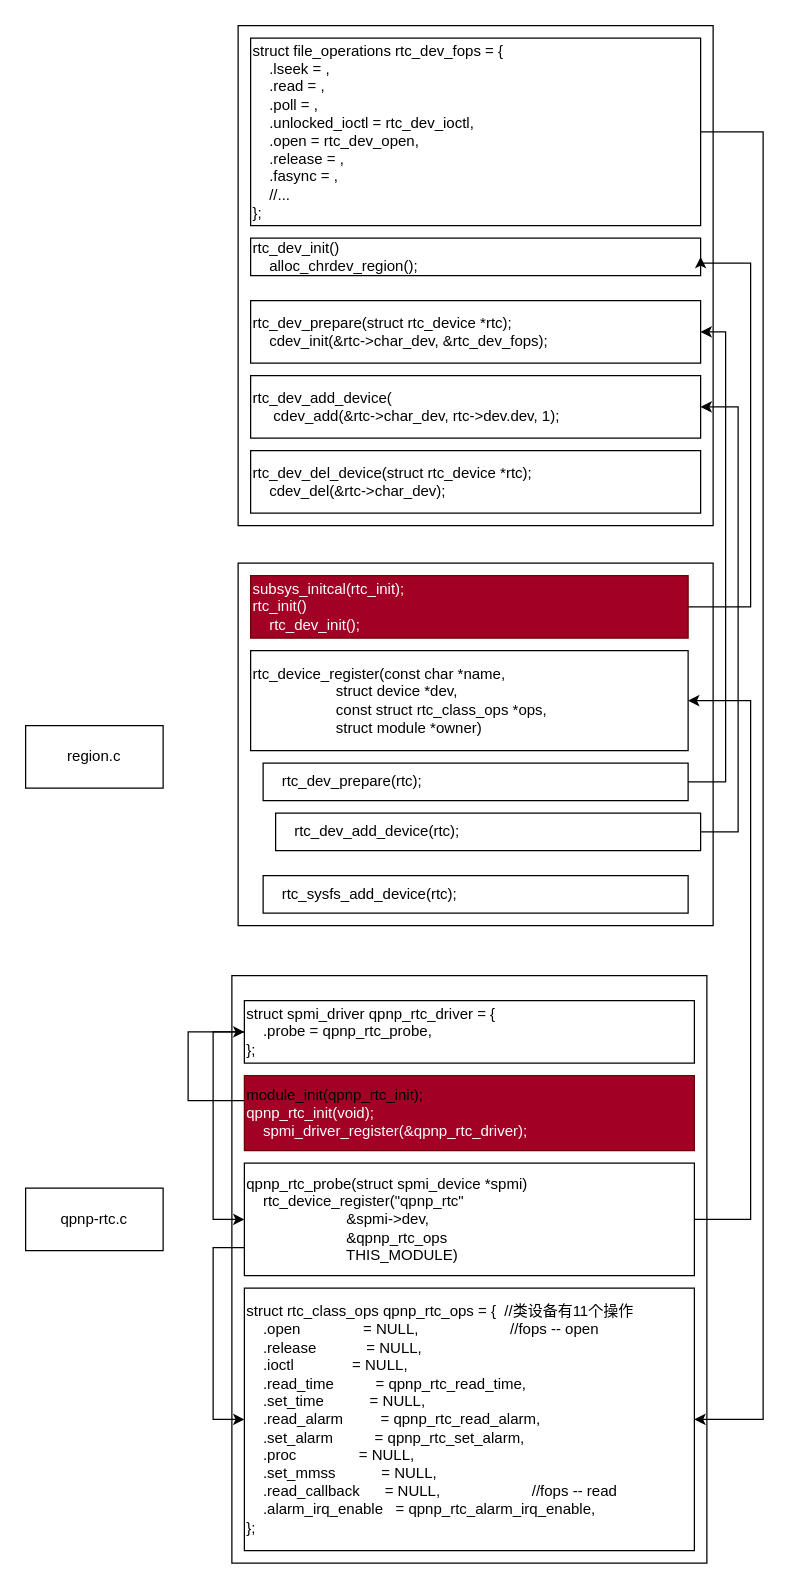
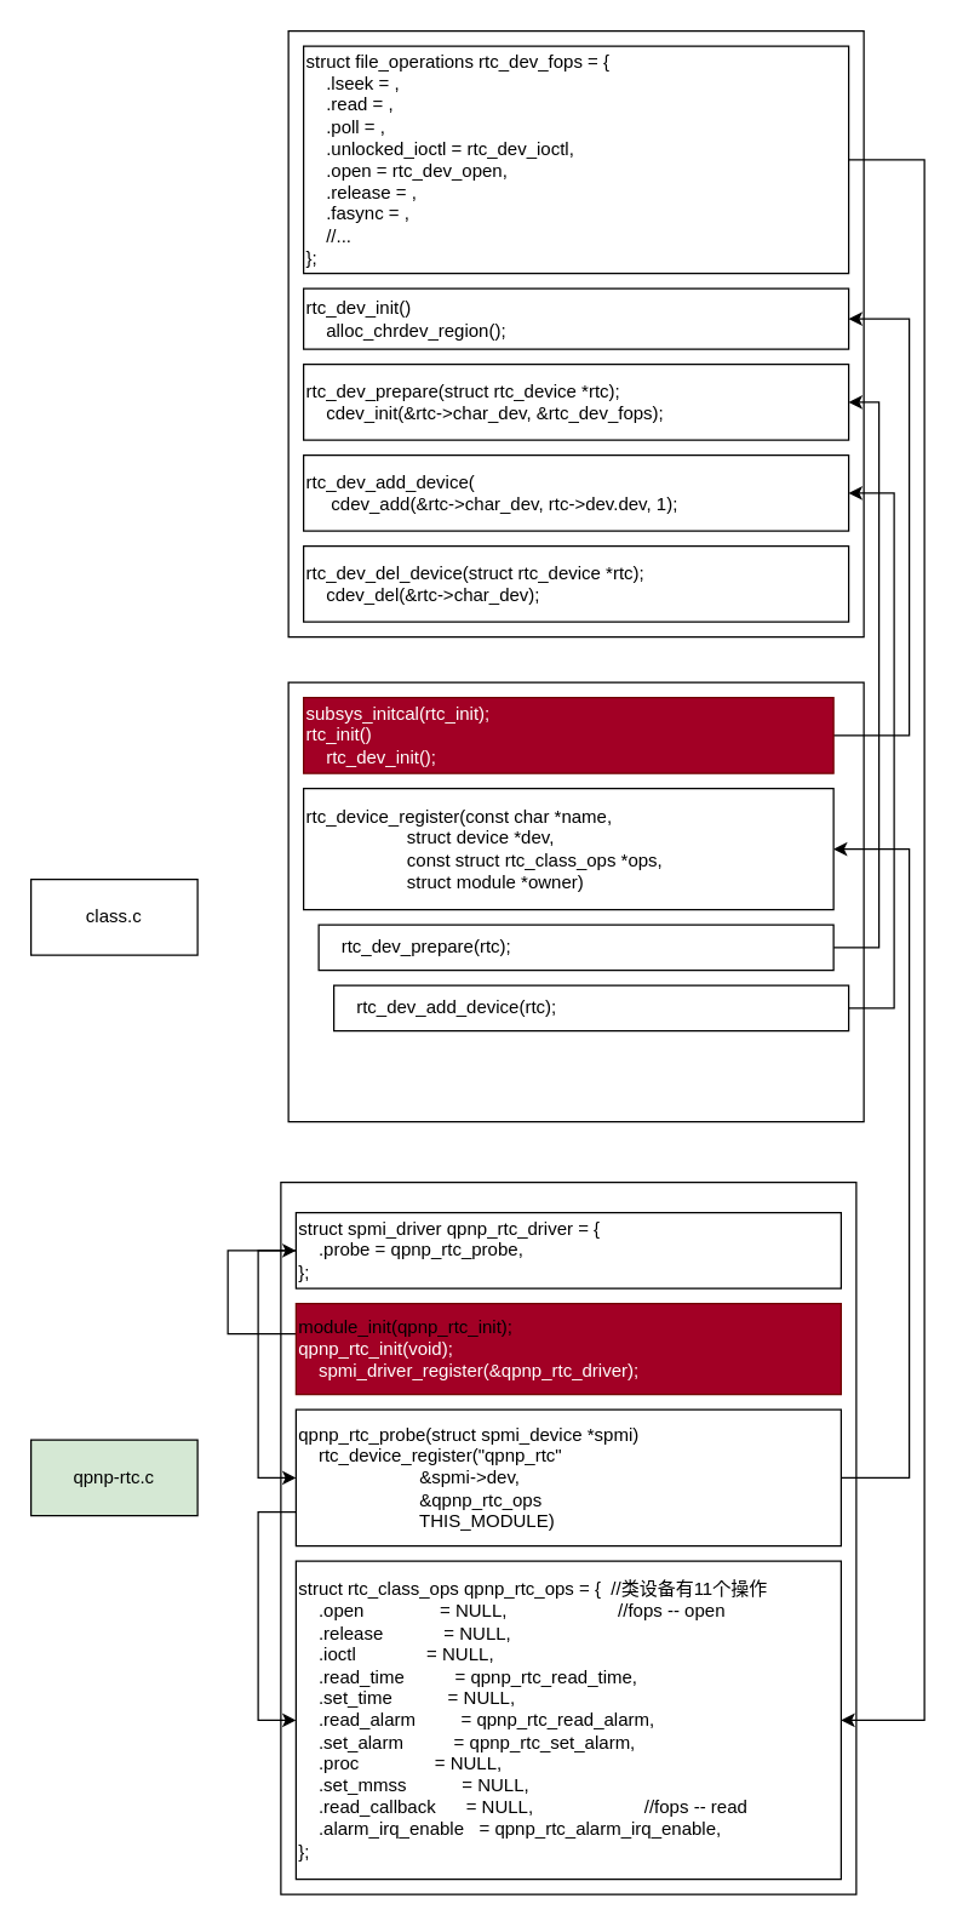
  <mxCell id="0" />
  <mxCell id="1" parent="0" />
- <mxCell id="2" value="region.c" style="html=1;whiteSpace=wrap;" vertex="1" parent="1"><mxGeometry x="20" y="580" width="110" height="50" as="geometry" /></mxCell>
- <mxCell id="3" value="qpnp-rtc.c" style="html=1;whiteSpace=wrap;" vertex="1" parent="1"><mxGeometry x="20" y="950" width="110" height="50" as="geometry" /></mxCell>
+ <mxCell id="2" value="class.c" style="html=1;whiteSpace=wrap;" vertex="1" parent="1"><mxGeometry x="20" y="580" width="110" height="50" as="geometry" /></mxCell>
+ <mxCell id="3" value="qpnp-rtc.c" style="html=1;whiteSpace=wrap;fillColor=#d5e8d4;" vertex="1" parent="1"><mxGeometry x="20" y="950" width="110" height="50" as="geometry" /></mxCell>
  <mxCell id="4" value="" style="html=1;whiteSpace=wrap;align=left;" vertex="1" parent="1"><mxGeometry x="190" y="20" width="380" height="400" as="geometry" /></mxCell>
  <mxCell id="5" value="&lt;div&gt;&lt;br&gt;&lt;/div&gt;&lt;div&gt;&lt;br&gt;&lt;/div&gt;" style="html=1;whiteSpace=wrap;align=left;" vertex="1" parent="1"><mxGeometry x="190" y="450" width="380" height="290" as="geometry" /></mxCell>
  <mxCell id="6" value="&lt;div&gt;&lt;br&gt;&lt;/div&gt;&lt;div&gt;&lt;br&gt;&lt;/div&gt;" style="html=1;whiteSpace=wrap;align=left;" vertex="1" parent="1"><mxGeometry x="185" y="780" width="380" height="470" as="geometry" /></mxCell>
  <mxCell id="7" style="edgeStyle=orthogonalEdgeStyle;rounded=0;orthogonalLoop=1;jettySize=auto;html=1;entryX=0;entryY=0.5;entryDx=0;entryDy=0;" edge="1" parent="1" source="8" target="13"><mxGeometry relative="1" as="geometry"><Array as="points"><mxPoint x="170" y="825" /><mxPoint x="170" y="975" /></Array></mxGeometry></mxCell>
  <mxCell id="8" value="&lt;div style=&quot;&quot;&gt;struct spmi_driver qpnp_rtc_driver = {&lt;/div&gt;&lt;div style=&quot;&quot;&gt;&amp;nbsp; &amp;nbsp; .probe = qpnp_rtc_probe,&lt;/div&gt;&lt;div style=&quot;&quot;&gt;};&lt;/div&gt;" style="html=1;whiteSpace=wrap;align=left;" vertex="1" parent="1"><mxGeometry x="195" y="800" width="360" height="50" as="geometry" /></mxCell>
  <mxCell id="9" style="edgeStyle=orthogonalEdgeStyle;rounded=0;orthogonalLoop=1;jettySize=auto;html=1;entryX=0;entryY=0.5;entryDx=0;entryDy=0;fontStyle=0;fontSize=11;startSize=6;jumpSize=6;" edge="1" parent="1" source="10" target="8"><mxGeometry relative="1" as="geometry"><Array as="points"><mxPoint x="150" y="880" /><mxPoint x="150" y="825" /></Array></mxGeometry></mxCell>
  <mxCell id="10" value="&lt;div&gt;&lt;div style=&quot;&quot;&gt;&lt;span style=&quot;background-color: transparent; color: light-dark(rgb(0, 0, 0), rgb(255, 255, 255));&quot;&gt;module_init(qpnp_rtc_init);&lt;/span&gt;&lt;/div&gt;&lt;div style=&quot;&quot;&gt;qpnp_rtc_init(void);&lt;/div&gt;&lt;div style=&quot;&quot;&gt;&amp;nbsp; &amp;nbsp; spmi_driver_register(&amp;amp;qpnp_rtc_driver);&lt;/div&gt;&lt;/div&gt;" style="html=1;whiteSpace=wrap;align=left;fillColor=#a20025;fontColor=#ffffff;strokeColor=#6F0000;" vertex="1" parent="1"><mxGeometry x="195" y="860" width="360" height="60" as="geometry" /></mxCell>
  <mxCell id="11" style="edgeStyle=orthogonalEdgeStyle;rounded=0;orthogonalLoop=1;jettySize=auto;html=1;exitX=1;exitY=0.5;exitDx=0;exitDy=0;entryX=1;entryY=0.5;entryDx=0;entryDy=0;" edge="1" parent="1" source="13" target="15"><mxGeometry relative="1" as="geometry"><mxPoint x="650" y="600" as="targetPoint" /><Array as="points"><mxPoint x="600" y="975" /><mxPoint x="600" y="560" /></Array></mxGeometry></mxCell>
  <mxCell id="12" style="edgeStyle=orthogonalEdgeStyle;rounded=0;orthogonalLoop=1;jettySize=auto;html=1;exitX=0;exitY=0.75;exitDx=0;exitDy=0;entryX=0;entryY=0.5;entryDx=0;entryDy=0;" edge="1" parent="1" source="13" target="14"><mxGeometry relative="1" as="geometry"><Array as="points"><mxPoint x="170" y="998" /><mxPoint x="170" y="1135" /></Array></mxGeometry></mxCell>
  <mxCell id="13" value="&lt;div&gt;&lt;div style=&quot;&quot;&gt;&lt;span style=&quot;background-color: transparent; color: light-dark(rgb(0, 0, 0), rgb(255, 255, 255));&quot;&gt;qpnp_rtc_probe(struct spmi_device *spmi)&lt;/span&gt;&lt;/div&gt;&lt;div style=&quot;&quot;&gt;&amp;nbsp; &amp;nbsp; rtc_device_register(&quot;qpnp_rtc&quot;&lt;/div&gt;&lt;div style=&quot;&quot;&gt;&amp;nbsp; &amp;nbsp; &amp;nbsp; &amp;nbsp; &amp;nbsp; &amp;nbsp; &amp;nbsp; &amp;nbsp; &amp;nbsp; &amp;nbsp; &amp;nbsp; &amp;nbsp; &amp;amp;spmi-&amp;gt;dev,&lt;/div&gt;&lt;div style=&quot;&quot;&gt;&amp;nbsp; &amp;nbsp; &amp;nbsp; &amp;nbsp; &amp;nbsp; &amp;nbsp; &amp;nbsp; &amp;nbsp; &amp;nbsp; &amp;nbsp; &amp;nbsp; &amp;nbsp; &amp;amp;qpnp_rtc_ops&lt;/div&gt;&lt;div style=&quot;&quot;&gt;&amp;nbsp; &amp;nbsp; &amp;nbsp; &amp;nbsp; &amp;nbsp; &amp;nbsp; &amp;nbsp; &amp;nbsp; &amp;nbsp; &amp;nbsp; &amp;nbsp; &amp;nbsp; THIS_MODULE)&lt;/div&gt;&lt;/div&gt;" style="html=1;whiteSpace=wrap;align=left;" vertex="1" parent="1"><mxGeometry x="195" y="930" width="360" height="90" as="geometry" /></mxCell>
  <mxCell id="14" value="&lt;div&gt;&lt;div style=&quot;&quot;&gt;&lt;span style=&quot;background-color: transparent; color: light-dark(rgb(0, 0, 0), rgb(255, 255, 255));&quot;&gt;struct rtc_class_ops qpnp_rtc_ops = {&amp;nbsp; //类设备有11个操作&lt;/span&gt;&lt;/div&gt;&lt;div style=&quot;&quot;&gt;&amp;nbsp; &amp;nbsp; .open&amp;nbsp; &amp;nbsp; &amp;nbsp; &amp;nbsp; &amp;nbsp; &amp;nbsp; &amp;nbsp; &amp;nbsp;= NULL,&amp;nbsp; &amp;nbsp; &amp;nbsp; &amp;nbsp; &amp;nbsp; &amp;nbsp; &amp;nbsp; &amp;nbsp; &amp;nbsp; &amp;nbsp; &amp;nbsp; //fops -- open&lt;/div&gt;&lt;div style=&quot;&quot;&gt;&amp;nbsp; &amp;nbsp; .release&amp;nbsp; &amp;nbsp; &amp;nbsp; &amp;nbsp; &amp;nbsp; &amp;nbsp; = NULL,&lt;/div&gt;&lt;div style=&quot;&quot;&gt;&amp;nbsp; &amp;nbsp; .ioctl&amp;nbsp; &amp;nbsp; &amp;nbsp; &amp;nbsp; &amp;nbsp; &amp;nbsp; &amp;nbsp; = NULL,&lt;/div&gt;&lt;div style=&quot;&quot;&gt;&amp;nbsp; &amp;nbsp; .read_time&amp;nbsp; &amp;nbsp; &amp;nbsp; &amp;nbsp; &amp;nbsp; = qpnp_rtc_read_time,&lt;/div&gt;&lt;div style=&quot;&quot;&gt;&amp;nbsp; &amp;nbsp; .set_time&amp;nbsp; &amp;nbsp; &amp;nbsp; &amp;nbsp; &amp;nbsp; &amp;nbsp;= NULL,&lt;/div&gt;&lt;div style=&quot;&quot;&gt;&amp;nbsp; &amp;nbsp; .read_alarm&amp;nbsp; &amp;nbsp; &amp;nbsp; &amp;nbsp; &amp;nbsp;= qpnp_rtc_read_alarm,&lt;/div&gt;&lt;div style=&quot;&quot;&gt;&amp;nbsp; &amp;nbsp; .set_alarm&amp;nbsp; &amp;nbsp; &amp;nbsp; &amp;nbsp; &amp;nbsp; = qpnp_rtc_set_alarm,&lt;/div&gt;&lt;div style=&quot;&quot;&gt;&amp;nbsp; &amp;nbsp; .proc&amp;nbsp; &amp;nbsp; &amp;nbsp; &amp;nbsp; &amp;nbsp; &amp;nbsp; &amp;nbsp; &amp;nbsp;= NULL,&lt;/div&gt;&lt;div style=&quot;&quot;&gt;&amp;nbsp; &amp;nbsp; .set_mmss&amp;nbsp; &amp;nbsp; &amp;nbsp; &amp;nbsp; &amp;nbsp; &amp;nbsp;= NULL,&lt;/div&gt;&lt;div style=&quot;&quot;&gt;&amp;nbsp; &amp;nbsp; .read_callback&amp;nbsp; &amp;nbsp; &amp;nbsp; = NULL,&amp;nbsp; &amp;nbsp; &amp;nbsp; &amp;nbsp; &amp;nbsp; &amp;nbsp; &amp;nbsp; &amp;nbsp; &amp;nbsp; &amp;nbsp; &amp;nbsp; //fops -- read&lt;/div&gt;&lt;div style=&quot;&quot;&gt;&amp;nbsp; &amp;nbsp; .alarm_irq_enable&amp;nbsp; &amp;nbsp;= qpnp_rtc_alarm_irq_enable,&lt;/div&gt;&lt;div style=&quot;&quot;&gt;};&lt;/div&gt;&lt;/div&gt;" style="html=1;whiteSpace=wrap;align=left;" vertex="1" parent="1"><mxGeometry x="195" y="1030" width="360" height="210" as="geometry" /></mxCell>
  <mxCell id="15" value="&lt;div style=&quot;&quot;&gt;rtc_device_register(const char *name,&lt;/div&gt;&lt;div style=&quot;&quot;&gt;&amp;nbsp; &amp;nbsp; &amp;nbsp; &amp;nbsp; &amp;nbsp; &amp;nbsp; &amp;nbsp; &amp;nbsp; &amp;nbsp; &amp;nbsp; struct device *dev,&lt;/div&gt;&lt;div style=&quot;&quot;&gt;&amp;nbsp; &amp;nbsp; &amp;nbsp; &amp;nbsp; &amp;nbsp; &amp;nbsp; &amp;nbsp; &amp;nbsp; &amp;nbsp; &amp;nbsp; const struct rtc_class_ops *ops,&lt;/div&gt;&lt;div style=&quot;&quot;&gt;&amp;nbsp; &amp;nbsp; &amp;nbsp; &amp;nbsp; &amp;nbsp; &amp;nbsp; &amp;nbsp; &amp;nbsp; &amp;nbsp; &amp;nbsp; struct module *owner)&lt;/div&gt;" style="html=1;whiteSpace=wrap;align=left;" vertex="1" parent="1"><mxGeometry x="200" y="520" width="350" height="80" as="geometry" /></mxCell>
  <mxCell id="16" style="edgeStyle=orthogonalEdgeStyle;rounded=0;orthogonalLoop=1;jettySize=auto;html=1;entryX=1;entryY=0.5;entryDx=0;entryDy=0;" edge="1" parent="1" source="17" target="22"><mxGeometry relative="1" as="geometry"><Array as="points"><mxPoint x="580" y="625" /><mxPoint x="580" y="265" /></Array></mxGeometry></mxCell>
  <mxCell id="17" value="&lt;div style=&quot;&quot;&gt;&amp;nbsp; &amp;nbsp; rtc_dev_prepare(rtc);&lt;/div&gt;" style="html=1;whiteSpace=wrap;align=left;" vertex="1" parent="1"><mxGeometry x="210" y="610" width="340" height="30" as="geometry" /></mxCell>
- <mxCell id="18" value="&lt;div style=&quot;&quot;&gt;&lt;span style=&quot;background-color: transparent; color: light-dark(rgb(0, 0, 0), rgb(255, 255, 255));&quot;&gt;&amp;nbsp; &amp;nbsp; rtc_sysfs_add_device(rtc);&lt;/span&gt;&lt;/div&gt;" style="html=1;whiteSpace=wrap;align=left;" vertex="1" parent="1"><mxGeometry x="210" y="700" width="340" height="30" as="geometry" /></mxCell>
- <mxCell id="19" value="&lt;div&gt;&lt;div style=&quot;&quot;&gt;&lt;span style=&quot;background-color: transparent; color: light-dark(rgb(0, 0, 0), rgb(255, 255, 255));&quot;&gt;rtc_dev_init()&lt;/span&gt;&lt;/div&gt;&lt;div style=&quot;&quot;&gt;&amp;nbsp; &amp;nbsp; alloc_chrdev_region();&amp;nbsp;&lt;/div&gt;&lt;/div&gt;" style="html=1;whiteSpace=wrap;align=left;" vertex="1" parent="1"><mxGeometry x="200" y="190" width="360" height="30" as="geometry" /></mxCell>
+ <mxCell id="19" value="&lt;div&gt;&lt;div style=&quot;&quot;&gt;&lt;span style=&quot;background-color: transparent; color: light-dark(rgb(0, 0, 0), rgb(255, 255, 255));&quot;&gt;rtc_dev_init()&lt;/span&gt;&lt;/div&gt;&lt;div style=&quot;&quot;&gt;&amp;nbsp; &amp;nbsp; alloc_chrdev_region();&amp;nbsp;&lt;/div&gt;&lt;/div&gt;" style="html=1;whiteSpace=wrap;align=left;" vertex="1" parent="1"><mxGeometry x="200" y="190" width="360" height="40" as="geometry" /></mxCell>
  <mxCell id="20" value="&lt;div style=&quot;&quot;&gt;rtc_dev_add_device(&lt;/div&gt;&lt;div style=&quot;&quot;&gt;&amp;nbsp; &amp;nbsp; &amp;nbsp;cdev_add(&amp;amp;rtc-&amp;gt;char_dev, rtc-&amp;gt;dev.dev, 1);&lt;/div&gt;" style="html=1;whiteSpace=wrap;align=left;" vertex="1" parent="1"><mxGeometry x="200" y="300" width="360" height="50" as="geometry" /></mxCell>
  <mxCell id="21" value="&lt;div style=&quot;&quot;&gt;rtc_dev_del_device(struct rtc_device *rtc);&lt;/div&gt;&lt;div style=&quot;&quot;&gt;&amp;nbsp; &amp;nbsp; cdev_del(&amp;amp;rtc-&amp;gt;char_dev);&lt;/div&gt;" style="html=1;whiteSpace=wrap;align=left;" vertex="1" parent="1"><mxGeometry x="200" y="360" width="360" height="50" as="geometry" /></mxCell>
  <mxCell id="22" value="&lt;div style=&quot;&quot;&gt;rtc_dev_prepare(struct rtc_device *rtc);&lt;/div&gt;&lt;div style=&quot;&quot;&gt;&amp;nbsp; &amp;nbsp; cdev_init(&amp;amp;rtc-&amp;gt;char_dev, &amp;amp;rtc_dev_fops);&amp;nbsp;&amp;nbsp;&lt;/div&gt;" style="html=1;whiteSpace=wrap;align=left;" vertex="1" parent="1"><mxGeometry x="200" width="360" height="50" as="geometry" y="240" /></mxCell>
  <mxCell id="23" style="edgeStyle=orthogonalEdgeStyle;rounded=0;orthogonalLoop=1;jettySize=auto;html=1;entryX=1;entryY=0.5;entryDx=0;entryDy=0;" edge="1" parent="1" target="14"><mxGeometry relative="1" as="geometry"><mxPoint x="550" y="105" as="sourcePoint" /><mxPoint x="555" y="1132.5" as="targetPoint" /><Array as="points"><mxPoint x="610" y="105" /><mxPoint x="610" y="1135" /></Array></mxGeometry></mxCell>
  <mxCell id="24" value="&lt;div style=&quot;&quot;&gt;struct file_operations rtc_dev_fops = {&amp;nbsp; &amp;nbsp; &amp;nbsp; &amp;nbsp;&amp;nbsp;&lt;/div&gt;&lt;div style=&quot;&quot;&gt;&amp;nbsp; &amp;nbsp; .lseek = ,&lt;/div&gt;&lt;div style=&quot;&quot;&gt;&amp;nbsp; &amp;nbsp; .read = ,&lt;/div&gt;&lt;div style=&quot;&quot;&gt;&amp;nbsp; &amp;nbsp; .poll = ,&lt;/div&gt;&lt;div style=&quot;&quot;&gt;&amp;nbsp; &amp;nbsp; .unlocked_ioctl = rtc_dev_ioctl,&lt;/div&gt;&lt;div style=&quot;&quot;&gt;&amp;nbsp; &amp;nbsp; .open = rtc_dev_open,&lt;/div&gt;&lt;div style=&quot;&quot;&gt;&amp;nbsp; &amp;nbsp; .release = ,&lt;/div&gt;&lt;div style=&quot;&quot;&gt;&amp;nbsp; &amp;nbsp; .fasync = ,&lt;/div&gt;&lt;div style=&quot;&quot;&gt;&amp;nbsp; &amp;nbsp; //...&lt;/div&gt;&lt;div style=&quot;&quot;&gt;};&lt;/div&gt;" style="html=1;whiteSpace=wrap;align=left;" vertex="1" parent="1"><mxGeometry x="200" y="30" width="360" height="150" as="geometry" /></mxCell>
  <mxCell id="25" style="edgeStyle=orthogonalEdgeStyle;rounded=0;orthogonalLoop=1;jettySize=auto;html=1;entryX=1;entryY=0.5;entryDx=0;entryDy=0;" edge="1" parent="1" source="26" target="20"><mxGeometry relative="1" as="geometry"><Array as="points"><mxPoint x="590" y="665" /><mxPoint x="590" y="325" /></Array></mxGeometry></mxCell>
  <mxCell id="26" value="&lt;span style=&quot;&quot;&gt;&amp;nbsp; &amp;nbsp; rtc_dev_add_device(rtc);&lt;/span&gt;" style="html=1;whiteSpace=wrap;align=left;" vertex="1" parent="1"><mxGeometry x="220" y="650" width="340" height="30" as="geometry" /></mxCell>
  <mxCell id="27" style="edgeStyle=orthogonalEdgeStyle;rounded=0;orthogonalLoop=1;jettySize=auto;html=1;entryX=1;entryY=0.5;entryDx=0;entryDy=0;" edge="1" parent="1" source="28" target="19"><mxGeometry relative="1" as="geometry"><Array as="points"><mxPoint x="600" y="485" /><mxPoint x="600" y="210" /></Array></mxGeometry></mxCell>
  <mxCell id="28" value="&lt;div&gt;subsys_initcal(rtc_init);&lt;/div&gt;&lt;div&gt;rtc_init()&lt;/div&gt;&lt;div&gt;&amp;nbsp; &amp;nbsp; rtc_dev_init();&lt;/div&gt;" style="html=1;whiteSpace=wrap;align=left;fillColor=#a20025;fontColor=#ffffff;strokeColor=#6F0000;" vertex="1" parent="1"><mxGeometry x="200" y="460" width="350" height="50" as="geometry" /></mxCell>
